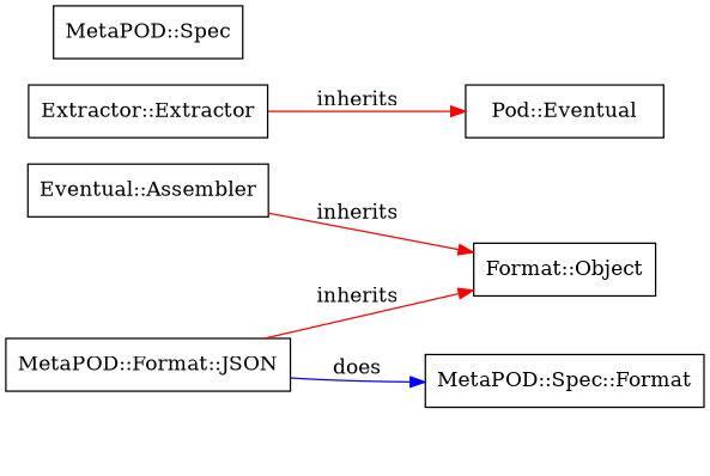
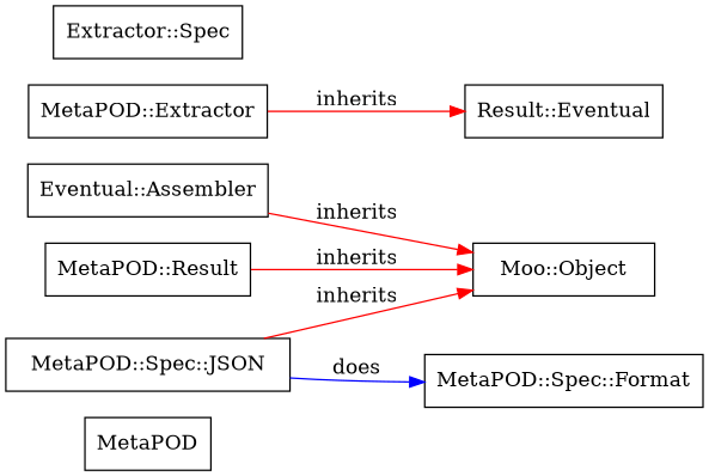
  digraph {
    rankdir=LR
    node [shape=box]
    edge [color=red dir=forward]
+   n1 [label=MetaPOD]
    n2 [label="Eventual::Assembler"]
-   n3 [label="Format::Object"]
-   n4 [label="Extractor::Extractor"]
-   n5 [label="Pod::Eventual"]
-   n7 [label="MetaPOD::Spec"]
-   n8 [label="MetaPOD::Format::JSON"]
+   n3 [label="Moo::Object"]
+   n4 [label="MetaPOD::Extractor"]
+   n5 [label="Result::Eventual"]
+   n6 [label="MetaPOD::Result"]
+   n7 [label="Extractor::Spec"]
+   n8 [label="MetaPOD::Spec::JSON"]
    n9 [label="MetaPOD::Spec::Format"]
    n2 -> n3 [label=inherits]
    n4 -> n5 [label=inherits]
+   n6 -> n3 [label=inherits]
    n8 -> n3 [label=inherits]
    n8 -> n9 [color=blue label=does]
  }
